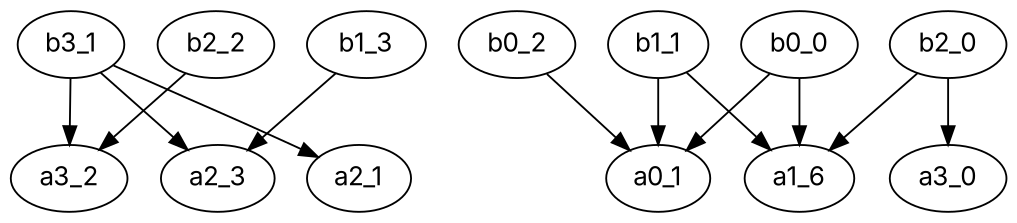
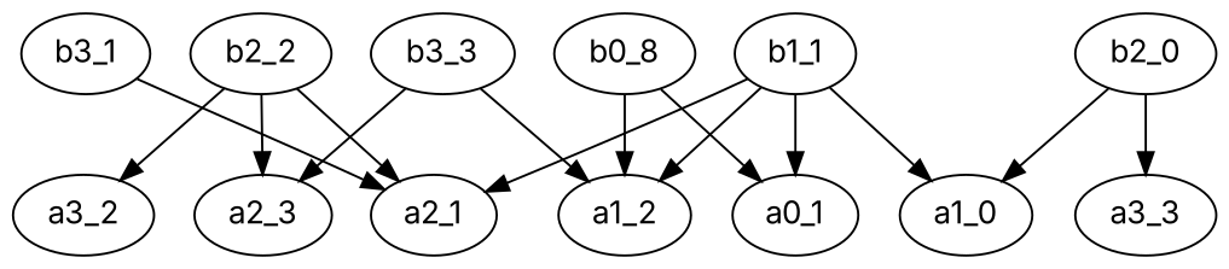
  digraph {
    fontname=Inter
    node [fontname=Inter]
    edge [fontname=Inter]
-   b1_3
+   b1_3 [label=b3_3]
    a2_3
-   b0_0
-   a1_0 [label=a1_6]
+   a1_2
+   a1_0
    a0_1
    b2_0
-   a3_0
+   a3_0 [label=a3_3]
    b2_2
    a3_2
    a2_1
    b1_1
    b3_1
-   b0_2
+   b0_2 [label=b0_8]
    b1_3 -> a2_3
-   b0_0 -> a1_0
-   b0_0 -> a0_1
+   b1_3 -> a1_2
    b2_0 -> a1_0
    b2_0 -> a3_0
-   b3_1 -> a2_3
+   b2_2 -> a2_3
    b2_2 -> a3_2
+   b2_2 -> a2_1
+   b1_1 -> a1_2
    b1_1 -> a1_0
    b1_1 -> a0_1
-   b3_1 -> a3_2
+   b1_1 -> a2_1
    b3_1 -> a2_1
+   b0_2 -> a1_2
    b0_2 -> a0_1
  }
